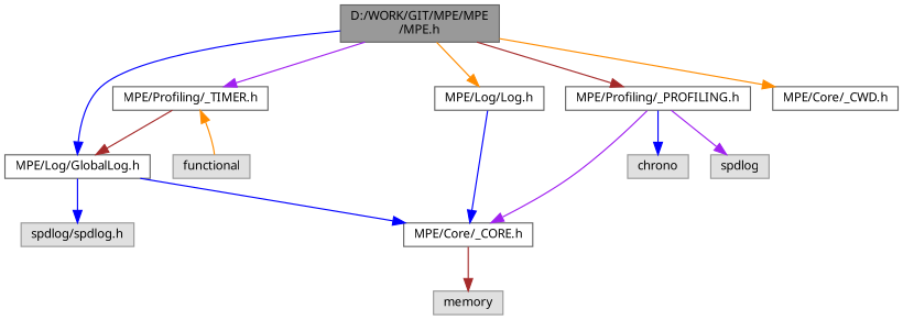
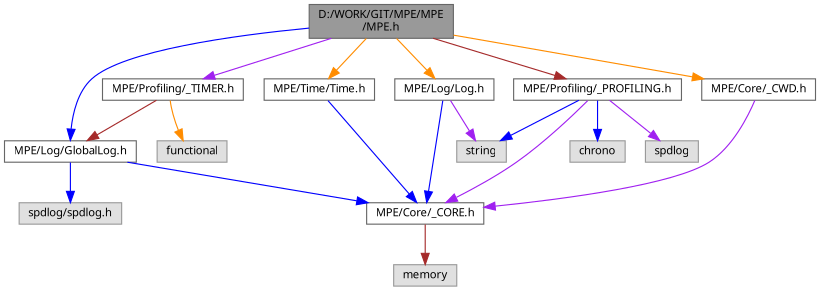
  digraph {
    fontname="Noto Sans"
    node [color=grey40 fillcolor=white fontname="Noto Sans" fontsize=10 shape=box style=filled]
    edge [color=blue fontname="Noto Sans" fontsize=10 labelfontname=Helvetica labelfontsize=10 style=solid]
    n1 [color=gray40 fillcolor=grey60 fontcolor=black height=0.2 label="D:/WORK/GIT/MPE/MPE\l/MPE.h" width=0.4]
    n2 [height=0.2 label="MPE/Core/_CWD.h" width=0.4]
    n3 [height=0.2 label="MPE/Log/GlobalLog.h" width=0.4]
    n4 [height=0.2 label="MPE/Log/Log.h" width=0.4]
    n5 [height=0.2 label="MPE/Profiling/_TIMER.h" width=0.4]
    n6 [height=0.2 label="MPE/Profiling/_PROFILING.h" width=0.4]
+   n7 [height=0.2 label="MPE/Time/Time.h" width=0.4]
    n8 [height=0.2 label="MPE/Core/_CORE.h" width=0.4]
    n9 [color=grey60 fillcolor="#E0E0E0" height=0.2 label=memory width=0.4]
    n10 [color=grey60 fillcolor="#E0E0E0" height=0.2 label="spdlog/spdlog.h" width=0.4]
+   n11 [color=grey60 fillcolor="#E0E0E0" height=0.2 label=string width=0.4]
    n12 [color=grey60 fillcolor="#E0E0E0" height=0.2 label=functional width=0.4]
    n13 [color=grey60 fillcolor="#E0E0E0" height=0.2 label=chrono width=0.4]
    n14 [color=grey60 fillcolor="#E0E0E0" height=0.2 label=spdlog width=0.4]
    n1 -> n2 [color=darkorange]
    n1 -> n3
    n1 -> n4 [color=darkorange]
    n1 -> n5 [color=purple]
    n1 -> n6 [color=brown]
+   n1 -> n7 [color=darkorange]
+   n2 -> n8 [color=purple]
    n3 -> n8
    n3 -> n10
    n4 -> n8
+   n4 -> n11 [color=purple]
    n5 -> n3 [color=brown]
-   n12 -> n5 [color=darkorange]
+   n5 -> n12 [color=darkorange]
    n6 -> n8 [color=purple]
+   n6 -> n11
    n6 -> n13
    n6 -> n14 [color=purple]
+   n7 -> n8
    n8 -> n9 [color=brown]
  }
